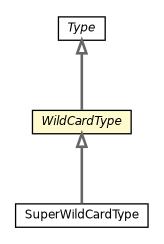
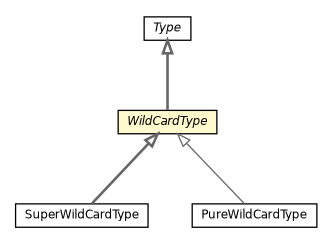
  digraph {
    nodesep=0.25
    ranksep=0.5
    node [fontcolor=black fontname=Helvetica fontsize=9.0 shape=plaintext]
    edge [arrowtail=empty color=gray40 dir=back fontname=Helvetica fontsize=10 headport=p labelfontname=Helvetica labelfontsize=10 style=bold tailport=p]
    n1 [label=<<table title="chameleon.core.type.Type" border="0" cellborder="1" cellspacing="0" cellpadding="2" port="p" href="../Type.html"> 		<tr><td><table border="0" cellspacing="0" cellpadding="1"> <tr><td align="center" balign="center"><font face="Helvetica-Oblique"> Type </font></td></tr> 		</table></td></tr> 		</table>>]
    n2 [label=<<table title="chameleon.core.type.generics.WildCardType" border="0" cellborder="1" cellspacing="0" cellpadding="2" port="p" bgcolor="lemonChiffon" href="./WildCardType.html"> 		<tr><td><table border="0" cellspacing="0" cellpadding="1"> <tr><td align="center" balign="center"><font face="Helvetica-Oblique"> WildCardType </font></td></tr> 		</table></td></tr> 		</table>>]
    n3 [label=<<table title="chameleon.core.type.generics.SuperWildCardType" border="0" cellborder="1" cellspacing="0" cellpadding="2" port="p" href="./SuperWildCardType.html"> 		<tr><td><table border="0" cellspacing="0" cellpadding="1"> <tr><td align="center" balign="center"> SuperWildCardType </td></tr> 		</table></td></tr> 		</table>>]
+   n4 [label=<<table title="chameleon.core.type.generics.PureWildCardType" border="0" cellborder="1" cellspacing="0" cellpadding="2" port="p" href="./PureWildCardType.html"> 		<tr><td><table border="0" cellspacing="0" cellpadding="1"> <tr><td align="center" balign="center"> PureWildCardType </td></tr> 		</table></td></tr> 		</table>>]
    n1 -> n2
    n2 -> n3
+   n2 -> n4 [style=solid]
  }
